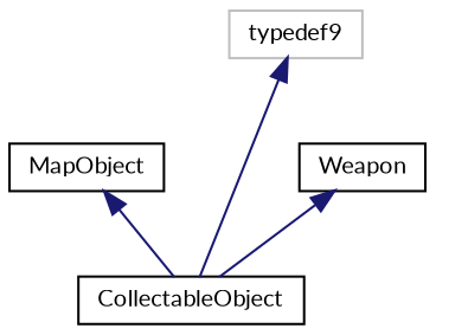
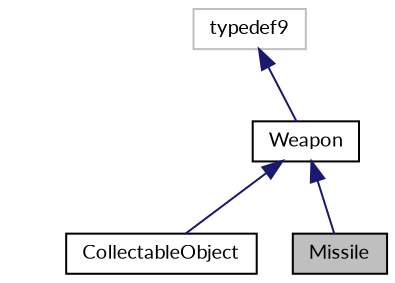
  digraph {
    fontname=Lato
    node [color=black fillcolor=white fontname=Lato fontsize=10 shape=record style=filled]
    edge [color=midnightblue dir=back fontname=Lato fontsize=10 labelfontname=Helvetica labelfontsize=10 style=solid]
+   n1 [fillcolor=grey75 fontcolor=black height=0.2 label=Missile width=0.4]
    n2 [height=0.2 label=Weapon width=0.4]
    n3 [height=0.2 label=CollectableObject width=0.4]
-   n4 [height=0.2 label=MapObject width=0.4]
    n5 [color=grey75 height=0.2 label=typedef9 width=0.4]
+   n2 -> n1
    n2 -> n3
-   n4 -> n3
-   n5 -> n3
+   n5 -> n2
  }
